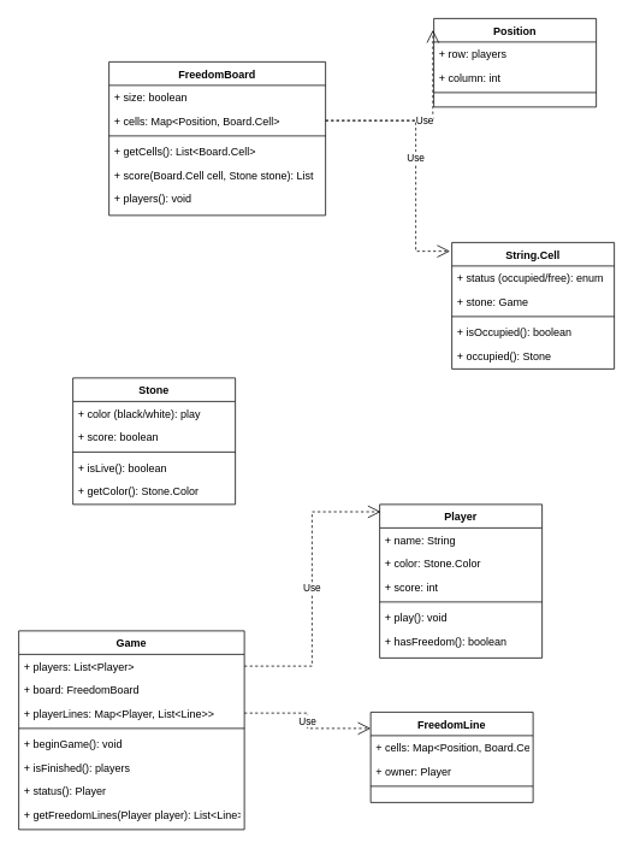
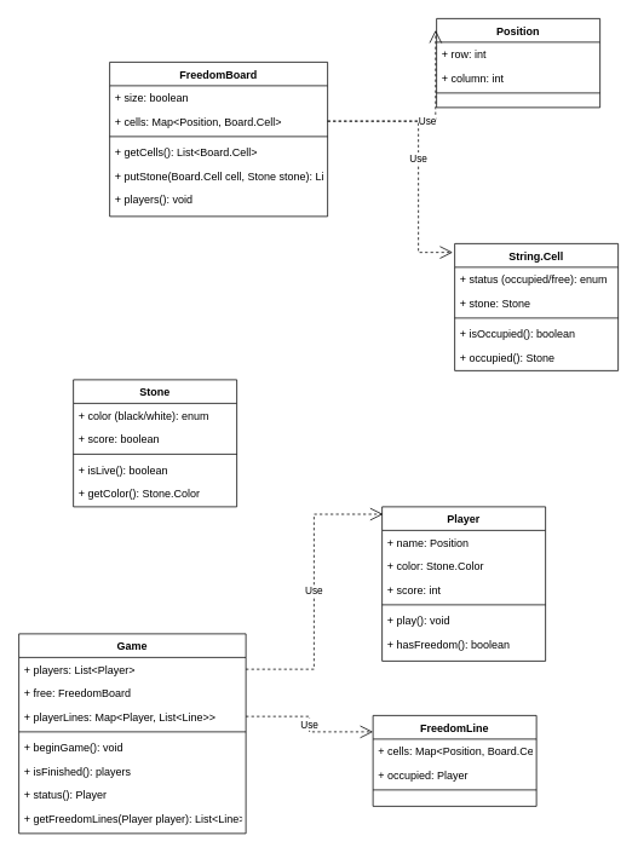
  <mxCell id="0" />
  <mxCell id="1" parent="0" />
  <mxCell id="2" value="FreedomBoard" style="swimlane;fontStyle=1;align=center;verticalAlign=top;childLayout=stackLayout;horizontal=1;startSize=26;horizontalStack=0;resizeParent=1;resizeLast=0;collapsible=1;marginBottom=0;rounded=0;shadow=0;strokeWidth=1;" parent="1" vertex="1"><mxGeometry x="120" y="68" width="240" height="170" as="geometry"><mxRectangle x="230" y="140" width="160" height="26" as="alternateBounds" /></mxGeometry></mxCell>
  <mxCell id="3" value="+ size: boolean" style="text;align=left;verticalAlign=top;spacingLeft=4;spacingRight=4;overflow=hidden;rotatable=0;points=[[0,0.5],[1,0.5]];portConstraint=eastwest;" parent="2" vertex="1"><mxGeometry y="26" width="240" height="26" as="geometry" /></mxCell>
  <mxCell id="4" value="+ cells: Map&lt;Position, Board.Cell&gt;" style="text;align=left;verticalAlign=top;spacingLeft=4;spacingRight=4;overflow=hidden;rotatable=0;points=[[0,0.5],[1,0.5]];portConstraint=eastwest;rounded=0;shadow=0;html=0;" parent="2" vertex="1"><mxGeometry y="52" width="240" height="26" as="geometry" /></mxCell>
  <mxCell id="5" value="" style="line;html=1;strokeWidth=1;align=left;verticalAlign=middle;spacingTop=-1;spacingLeft=3;spacingRight=3;rotatable=0;labelPosition=right;points=[];portConstraint=eastwest;" parent="2" vertex="1"><mxGeometry y="78" width="240" height="8" as="geometry" /></mxCell>
  <mxCell id="6" value="+ getCells(): List&lt;Board.Cell&gt;" style="text;align=left;verticalAlign=top;spacingLeft=4;spacingRight=4;overflow=hidden;rotatable=0;points=[[0,0.5],[1,0.5]];portConstraint=eastwest;" parent="2" vertex="1"><mxGeometry y="86" width="240" height="26" as="geometry" /></mxCell>
- <mxCell id="7" value="+ score(Board.Cell cell, Stone stone): List" style="text;align=left;verticalAlign=top;spacingLeft=4;spacingRight=4;overflow=hidden;rotatable=0;points=[[0,0.5],[1,0.5]];portConstraint=eastwest;" parent="2" vertex="1"><mxGeometry y="112" width="240" height="26" as="geometry" /></mxCell>
+ <mxCell id="7" value="+ putStone(Board.Cell cell, Stone stone): List" style="text;align=left;verticalAlign=top;spacingLeft=4;spacingRight=4;overflow=hidden;rotatable=0;points=[[0,0.5],[1,0.5]];portConstraint=eastwest;" parent="2" vertex="1"><mxGeometry y="112" width="240" height="26" as="geometry" /></mxCell>
  <mxCell id="8" value="+ players(): void" style="text;align=left;verticalAlign=top;spacingLeft=4;spacingRight=4;overflow=hidden;rotatable=0;points=[[0,0.5],[1,0.5]];portConstraint=eastwest;" parent="2" vertex="1"><mxGeometry y="138" width="240" height="26" as="geometry" /></mxCell>
  <mxCell id="9" value="String.Cell" style="swimlane;fontStyle=1;align=center;verticalAlign=top;childLayout=stackLayout;horizontal=1;startSize=26;horizontalStack=0;resizeParent=1;resizeLast=0;collapsible=1;marginBottom=0;rounded=0;shadow=0;strokeWidth=1;" parent="1" vertex="1"><mxGeometry x="500" y="268" width="180" height="140" as="geometry"><mxRectangle x="550" y="140" width="160" height="26" as="alternateBounds" /></mxGeometry></mxCell>
  <mxCell id="10" value="+ status (occupied/free): enum" style="text;align=left;verticalAlign=top;spacingLeft=4;spacingRight=4;overflow=hidden;rotatable=0;points=[[0,0.5],[1,0.5]];portConstraint=eastwest;" parent="9" vertex="1"><mxGeometry y="26" width="180" height="26" as="geometry" /></mxCell>
- <mxCell id="11" value="+ stone: Game" style="text;align=left;verticalAlign=top;spacingLeft=4;spacingRight=4;overflow=hidden;rotatable=0;points=[[0,0.5],[1,0.5]];portConstraint=eastwest;" parent="9" vertex="1"><mxGeometry y="52" width="180" height="26" as="geometry" /></mxCell>
+ <mxCell id="11" value="+ stone: Stone" style="text;align=left;verticalAlign=top;spacingLeft=4;spacingRight=4;overflow=hidden;rotatable=0;points=[[0,0.5],[1,0.5]];portConstraint=eastwest;" parent="9" vertex="1"><mxGeometry y="52" width="180" height="26" as="geometry" /></mxCell>
  <mxCell id="12" value="" style="line;html=1;strokeWidth=1;align=left;verticalAlign=middle;spacingTop=-1;spacingLeft=3;spacingRight=3;rotatable=0;labelPosition=right;points=[];portConstraint=eastwest;" parent="9" vertex="1"><mxGeometry y="78" width="180" height="8" as="geometry" /></mxCell>
  <mxCell id="13" value="+ isOccupied(): boolean" style="text;align=left;verticalAlign=top;spacingLeft=4;spacingRight=4;overflow=hidden;rotatable=0;points=[[0,0.5],[1,0.5]];portConstraint=eastwest;" parent="9" vertex="1"><mxGeometry y="86" width="180" height="26" as="geometry" /></mxCell>
  <mxCell id="14" value="+ occupied(): Stone" style="text;align=left;verticalAlign=top;spacingLeft=4;spacingRight=4;overflow=hidden;rotatable=0;points=[[0,0.5],[1,0.5]];portConstraint=eastwest;" parent="9" vertex="1"><mxGeometry y="112" width="180" height="26" as="geometry" /></mxCell>
  <mxCell id="15" value="Use" style="endArrow=open;endSize=12;dashed=1;html=1;rounded=0;exitX=1;exitY=0.5;exitDx=0;exitDy=0;entryX=-0.012;entryY=0.069;entryDx=0;entryDy=0;entryPerimeter=0;edgeStyle=orthogonalEdgeStyle;" parent="1" source="4" target="9" edge="1"><mxGeometry width="160" relative="1" as="geometry"><mxPoint x="280" y="428" as="sourcePoint" /><mxPoint x="440" y="428" as="targetPoint" /><Array as="points"><mxPoint x="460" y="133" /><mxPoint x="460" y="278" /></Array></mxGeometry></mxCell>
  <mxCell id="16" value="Stone" style="swimlane;fontStyle=1;align=center;verticalAlign=top;childLayout=stackLayout;horizontal=1;startSize=26;horizontalStack=0;resizeParent=1;resizeLast=0;collapsible=1;marginBottom=0;rounded=0;shadow=0;strokeWidth=1;" parent="1" vertex="1"><mxGeometry x="80" y="418" width="180" height="140" as="geometry"><mxRectangle x="550" y="140" width="160" height="26" as="alternateBounds" /></mxGeometry></mxCell>
- <mxCell id="17" value="+ color (black/white): play" style="text;align=left;verticalAlign=top;spacingLeft=4;spacingRight=4;overflow=hidden;rotatable=0;points=[[0,0.5],[1,0.5]];portConstraint=eastwest;" parent="16" vertex="1"><mxGeometry y="26" width="180" height="26" as="geometry" /></mxCell>
+ <mxCell id="17" value="+ color (black/white): enum" style="text;align=left;verticalAlign=top;spacingLeft=4;spacingRight=4;overflow=hidden;rotatable=0;points=[[0,0.5],[1,0.5]];portConstraint=eastwest;" parent="16" vertex="1"><mxGeometry y="26" width="180" height="26" as="geometry" /></mxCell>
  <mxCell id="18" value="+ score: boolean" style="text;align=left;verticalAlign=top;spacingLeft=4;spacingRight=4;overflow=hidden;rotatable=0;points=[[0,0.5],[1,0.5]];portConstraint=eastwest;" parent="16" vertex="1"><mxGeometry y="52" width="180" height="26" as="geometry" /></mxCell>
  <mxCell id="19" value="" style="line;html=1;strokeWidth=1;align=left;verticalAlign=middle;spacingTop=-1;spacingLeft=3;spacingRight=3;rotatable=0;labelPosition=right;points=[];portConstraint=eastwest;" parent="16" vertex="1"><mxGeometry y="78" width="180" height="8" as="geometry" /></mxCell>
  <mxCell id="20" value="+ isLive(): boolean" style="text;align=left;verticalAlign=top;spacingLeft=4;spacingRight=4;overflow=hidden;rotatable=0;points=[[0,0.5],[1,0.5]];portConstraint=eastwest;" parent="16" vertex="1"><mxGeometry y="86" width="180" height="26" as="geometry" /></mxCell>
  <mxCell id="21" value="+ getColor(): Stone.Color" style="text;align=left;verticalAlign=top;spacingLeft=4;spacingRight=4;overflow=hidden;rotatable=0;points=[[0,0.5],[1,0.5]];portConstraint=eastwest;" parent="16" vertex="1"><mxGeometry y="112" width="180" height="26" as="geometry" /></mxCell>
  <mxCell id="22" value="Player" style="swimlane;fontStyle=1;align=center;verticalAlign=top;childLayout=stackLayout;horizontal=1;startSize=26;horizontalStack=0;resizeParent=1;resizeLast=0;collapsible=1;marginBottom=0;rounded=0;shadow=0;strokeWidth=1;" parent="1" vertex="1"><mxGeometry x="420" y="558" width="180" height="170" as="geometry"><mxRectangle x="550" y="140" width="160" height="26" as="alternateBounds" /></mxGeometry></mxCell>
- <mxCell id="23" value="+ name: String" style="text;align=left;verticalAlign=top;spacingLeft=4;spacingRight=4;overflow=hidden;rotatable=0;points=[[0,0.5],[1,0.5]];portConstraint=eastwest;" parent="22" vertex="1"><mxGeometry y="26" width="180" height="26" as="geometry" /></mxCell>
+ <mxCell id="23" value="+ name: Position" style="text;align=left;verticalAlign=top;spacingLeft=4;spacingRight=4;overflow=hidden;rotatable=0;points=[[0,0.5],[1,0.5]];portConstraint=eastwest;" parent="22" vertex="1"><mxGeometry y="26" width="180" height="26" as="geometry" /></mxCell>
  <mxCell id="24" value="+ color: Stone.Color" style="text;align=left;verticalAlign=top;spacingLeft=4;spacingRight=4;overflow=hidden;rotatable=0;points=[[0,0.5],[1,0.5]];portConstraint=eastwest;" parent="22" vertex="1"><mxGeometry y="52" width="180" height="26" as="geometry" /></mxCell>
  <mxCell id="25" value="+ score: int" style="text;align=left;verticalAlign=top;spacingLeft=4;spacingRight=4;overflow=hidden;rotatable=0;points=[[0,0.5],[1,0.5]];portConstraint=eastwest;" parent="22" vertex="1"><mxGeometry y="78" width="180" height="26" as="geometry" /></mxCell>
  <mxCell id="26" value="" style="line;html=1;strokeWidth=1;align=left;verticalAlign=middle;spacingTop=-1;spacingLeft=3;spacingRight=3;rotatable=0;labelPosition=right;points=[];portConstraint=eastwest;" parent="22" vertex="1"><mxGeometry y="104" width="180" height="8" as="geometry" /></mxCell>
  <mxCell id="27" value="+ play(): void" style="text;align=left;verticalAlign=top;spacingLeft=4;spacingRight=4;overflow=hidden;rotatable=0;points=[[0,0.5],[1,0.5]];portConstraint=eastwest;" parent="22" vertex="1"><mxGeometry y="112" width="180" height="26" as="geometry" /></mxCell>
  <mxCell id="28" value="+ hasFreedom(): boolean" style="text;align=left;verticalAlign=top;spacingLeft=4;spacingRight=4;overflow=hidden;rotatable=0;points=[[0,0.5],[1,0.5]];portConstraint=eastwest;" parent="22" vertex="1"><mxGeometry y="138" width="180" height="26" as="geometry" /></mxCell>
  <mxCell id="29" value="Game" style="swimlane;fontStyle=1;align=center;verticalAlign=top;childLayout=stackLayout;horizontal=1;startSize=26;horizontalStack=0;resizeParent=1;resizeLast=0;collapsible=1;marginBottom=0;rounded=0;shadow=0;strokeWidth=1;" parent="1" vertex="1"><mxGeometry x="20" y="698" width="250" height="220" as="geometry"><mxRectangle x="550" y="140" width="160" height="26" as="alternateBounds" /></mxGeometry></mxCell>
  <mxCell id="30" value="+ players: List&lt;Player&gt;" style="text;align=left;verticalAlign=top;spacingLeft=4;spacingRight=4;overflow=hidden;rotatable=0;points=[[0,0.5],[1,0.5]];portConstraint=eastwest;" parent="29" vertex="1"><mxGeometry y="26" width="250" height="26" as="geometry" /></mxCell>
- <mxCell id="31" value="+ board: FreedomBoard&#10;" style="text;align=left;verticalAlign=top;spacingLeft=4;spacingRight=4;overflow=hidden;rotatable=0;points=[[0,0.5],[1,0.5]];portConstraint=eastwest;" parent="29" vertex="1"><mxGeometry y="52" width="250" height="26" as="geometry" /></mxCell>
+ <mxCell id="31" value="+ free: FreedomBoard&#10;" style="text;align=left;verticalAlign=top;spacingLeft=4;spacingRight=4;overflow=hidden;rotatable=0;points=[[0,0.5],[1,0.5]];portConstraint=eastwest;" parent="29" vertex="1"><mxGeometry y="52" width="250" height="26" as="geometry" /></mxCell>
  <mxCell id="32" value="+ playerLines: Map&lt;Player, List&lt;Line&gt;&gt;" style="text;align=left;verticalAlign=top;spacingLeft=4;spacingRight=4;overflow=hidden;rotatable=0;points=[[0,0.5],[1,0.5]];portConstraint=eastwest;" vertex="1" parent="29"><mxGeometry y="78" width="250" height="26" as="geometry" /></mxCell>
  <mxCell id="33" value="" style="line;html=1;strokeWidth=1;align=left;verticalAlign=middle;spacingTop=-1;spacingLeft=3;spacingRight=3;rotatable=0;labelPosition=right;points=[];portConstraint=eastwest;" parent="29" vertex="1"><mxGeometry y="104" width="250" height="8" as="geometry" /></mxCell>
  <mxCell id="34" value="+ beginGame(): void" style="text;align=left;verticalAlign=top;spacingLeft=4;spacingRight=4;overflow=hidden;rotatable=0;points=[[0,0.5],[1,0.5]];portConstraint=eastwest;" parent="29" vertex="1"><mxGeometry y="112" width="250" height="26" as="geometry" /></mxCell>
  <mxCell id="35" value="+ isFinished(): players" style="text;align=left;verticalAlign=top;spacingLeft=4;spacingRight=4;overflow=hidden;rotatable=0;points=[[0,0.5],[1,0.5]];portConstraint=eastwest;" parent="29" vertex="1"><mxGeometry y="138" width="250" height="26" as="geometry" /></mxCell>
  <mxCell id="36" value="+ status(): Player" style="text;align=left;verticalAlign=top;spacingLeft=4;spacingRight=4;overflow=hidden;rotatable=0;points=[[0,0.5],[1,0.5]];portConstraint=eastwest;" parent="29" vertex="1"><mxGeometry y="164" width="250" height="26" as="geometry" /></mxCell>
  <mxCell id="37" value="+ getFreedomLines(Player player): List&lt;Line&gt;" style="text;align=left;verticalAlign=top;spacingLeft=4;spacingRight=4;overflow=hidden;rotatable=0;points=[[0,0.5],[1,0.5]];portConstraint=eastwest;" vertex="1" parent="29"><mxGeometry y="190" width="250" height="26" as="geometry" /></mxCell>
  <mxCell id="38" value="Use" style="endArrow=open;endSize=12;dashed=1;html=1;rounded=0;exitX=1;exitY=0.5;exitDx=0;exitDy=0;entryX=0.006;entryY=0.048;entryDx=0;entryDy=0;entryPerimeter=0;edgeStyle=orthogonalEdgeStyle;" parent="1" source="30" target="22" edge="1"><mxGeometry width="160" relative="1" as="geometry"><mxPoint x="-210" y="908" as="sourcePoint" /><mxPoint x="-50" y="908" as="targetPoint" /></mxGeometry></mxCell>
  <mxCell id="39" value="Position" style="swimlane;fontStyle=1;align=center;verticalAlign=top;childLayout=stackLayout;horizontal=1;startSize=26;horizontalStack=0;resizeParent=1;resizeLast=0;collapsible=1;marginBottom=0;rounded=0;shadow=0;strokeWidth=1;" vertex="1" parent="1"><mxGeometry x="480" y="20" width="180" height="98" as="geometry"><mxRectangle x="550" y="140" width="160" height="26" as="alternateBounds" /></mxGeometry></mxCell>
- <mxCell id="40" value="+ row: players" style="text;align=left;verticalAlign=top;spacingLeft=4;spacingRight=4;overflow=hidden;rotatable=0;points=[[0,0.5],[1,0.5]];portConstraint=eastwest;" vertex="1" parent="39"><mxGeometry y="26" width="180" height="26" as="geometry" /></mxCell>
+ <mxCell id="40" value="+ row: int" style="text;align=left;verticalAlign=top;spacingLeft=4;spacingRight=4;overflow=hidden;rotatable=0;points=[[0,0.5],[1,0.5]];portConstraint=eastwest;" vertex="1" parent="39"><mxGeometry y="26" width="180" height="26" as="geometry" /></mxCell>
  <mxCell id="41" value="+ column: int" style="text;align=left;verticalAlign=top;spacingLeft=4;spacingRight=4;overflow=hidden;rotatable=0;points=[[0,0.5],[1,0.5]];portConstraint=eastwest;" vertex="1" parent="39"><mxGeometry y="52" width="180" height="26" as="geometry" /></mxCell>
  <mxCell id="42" value="" style="line;html=1;strokeWidth=1;align=left;verticalAlign=middle;spacingTop=-1;spacingLeft=3;spacingRight=3;rotatable=0;labelPosition=right;points=[];portConstraint=eastwest;" vertex="1" parent="39"><mxGeometry y="78" width="180" height="8" as="geometry" /></mxCell>
  <mxCell id="43" value="Use" style="endArrow=open;endSize=12;dashed=1;html=1;rounded=0;exitX=1;exitY=0.5;exitDx=0;exitDy=0;entryX=-0.006;entryY=0.13;entryDx=0;entryDy=0;entryPerimeter=0;edgeStyle=orthogonalEdgeStyle;" edge="1" parent="1" source="4" target="39"><mxGeometry width="160" relative="1" as="geometry"><mxPoint x="300" y="398" as="sourcePoint" /><mxPoint x="460" y="398" as="targetPoint" /></mxGeometry></mxCell>
  <mxCell id="44" value="FreedomLine" style="swimlane;fontStyle=1;align=center;verticalAlign=top;childLayout=stackLayout;horizontal=1;startSize=26;horizontalStack=0;resizeParent=1;resizeLast=0;collapsible=1;marginBottom=0;rounded=0;shadow=0;strokeWidth=1;" vertex="1" parent="1"><mxGeometry x="410" y="788" width="180" height="100" as="geometry"><mxRectangle x="550" y="140" width="160" height="26" as="alternateBounds" /></mxGeometry></mxCell>
  <mxCell id="45" value="+ cells: Map&lt;Position, Board.Cell&gt;" style="text;align=left;verticalAlign=top;spacingLeft=4;spacingRight=4;overflow=hidden;rotatable=0;points=[[0,0.5],[1,0.5]];portConstraint=eastwest;" vertex="1" parent="44"><mxGeometry y="26" width="180" height="26" as="geometry" /></mxCell>
- <mxCell id="46" value="+ owner: Player" style="text;align=left;verticalAlign=top;spacingLeft=4;spacingRight=4;overflow=hidden;rotatable=0;points=[[0,0.5],[1,0.5]];portConstraint=eastwest;" vertex="1" parent="44"><mxGeometry y="52" width="180" height="26" as="geometry" /></mxCell>
+ <mxCell id="46" value="+ occupied: Player" style="text;align=left;verticalAlign=top;spacingLeft=4;spacingRight=4;overflow=hidden;rotatable=0;points=[[0,0.5],[1,0.5]];portConstraint=eastwest;" vertex="1" parent="44"><mxGeometry y="52" width="180" height="26" as="geometry" /></mxCell>
  <mxCell id="47" value="" style="line;html=1;strokeWidth=1;align=left;verticalAlign=middle;spacingTop=-1;spacingLeft=3;spacingRight=3;rotatable=0;labelPosition=right;points=[];portConstraint=eastwest;" vertex="1" parent="44"><mxGeometry y="78" width="180" height="8" as="geometry" /></mxCell>
  <mxCell id="48" value="Use" style="endArrow=open;endSize=12;dashed=1;html=1;rounded=0;exitX=1;exitY=0.5;exitDx=0;exitDy=0;entryX=0;entryY=0.18;entryDx=0;entryDy=0;entryPerimeter=0;edgeStyle=orthogonalEdgeStyle;" edge="1" parent="1" source="32" target="44"><mxGeometry width="160" relative="1" as="geometry"><mxPoint x="70" y="988" as="sourcePoint" /><mxPoint x="230" y="988" as="targetPoint" /></mxGeometry></mxCell>
